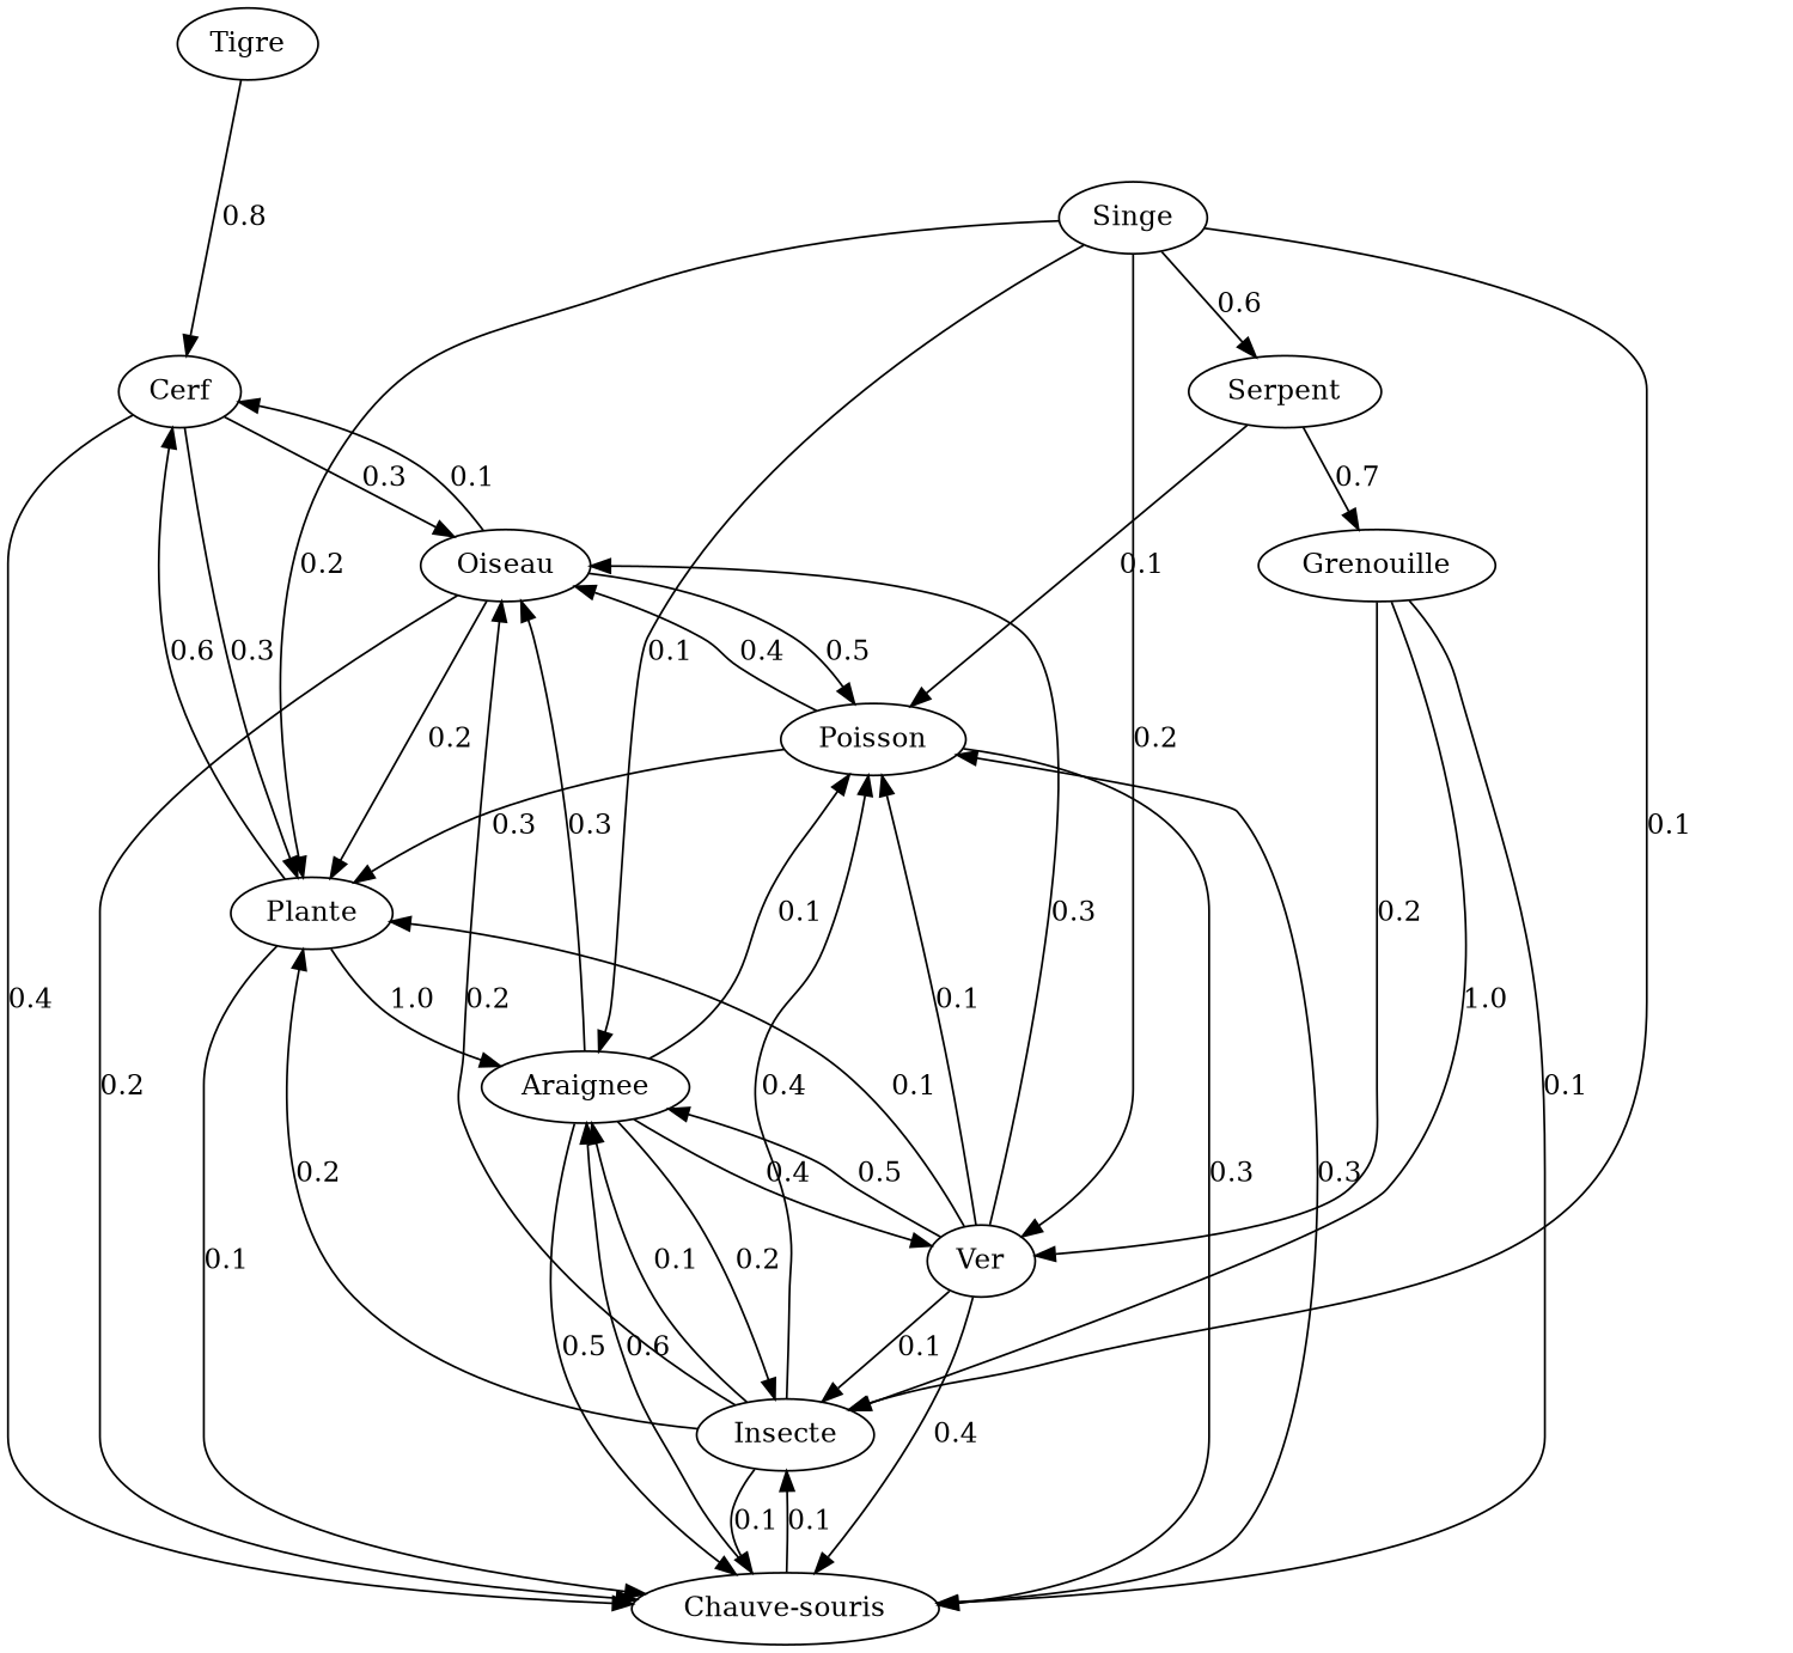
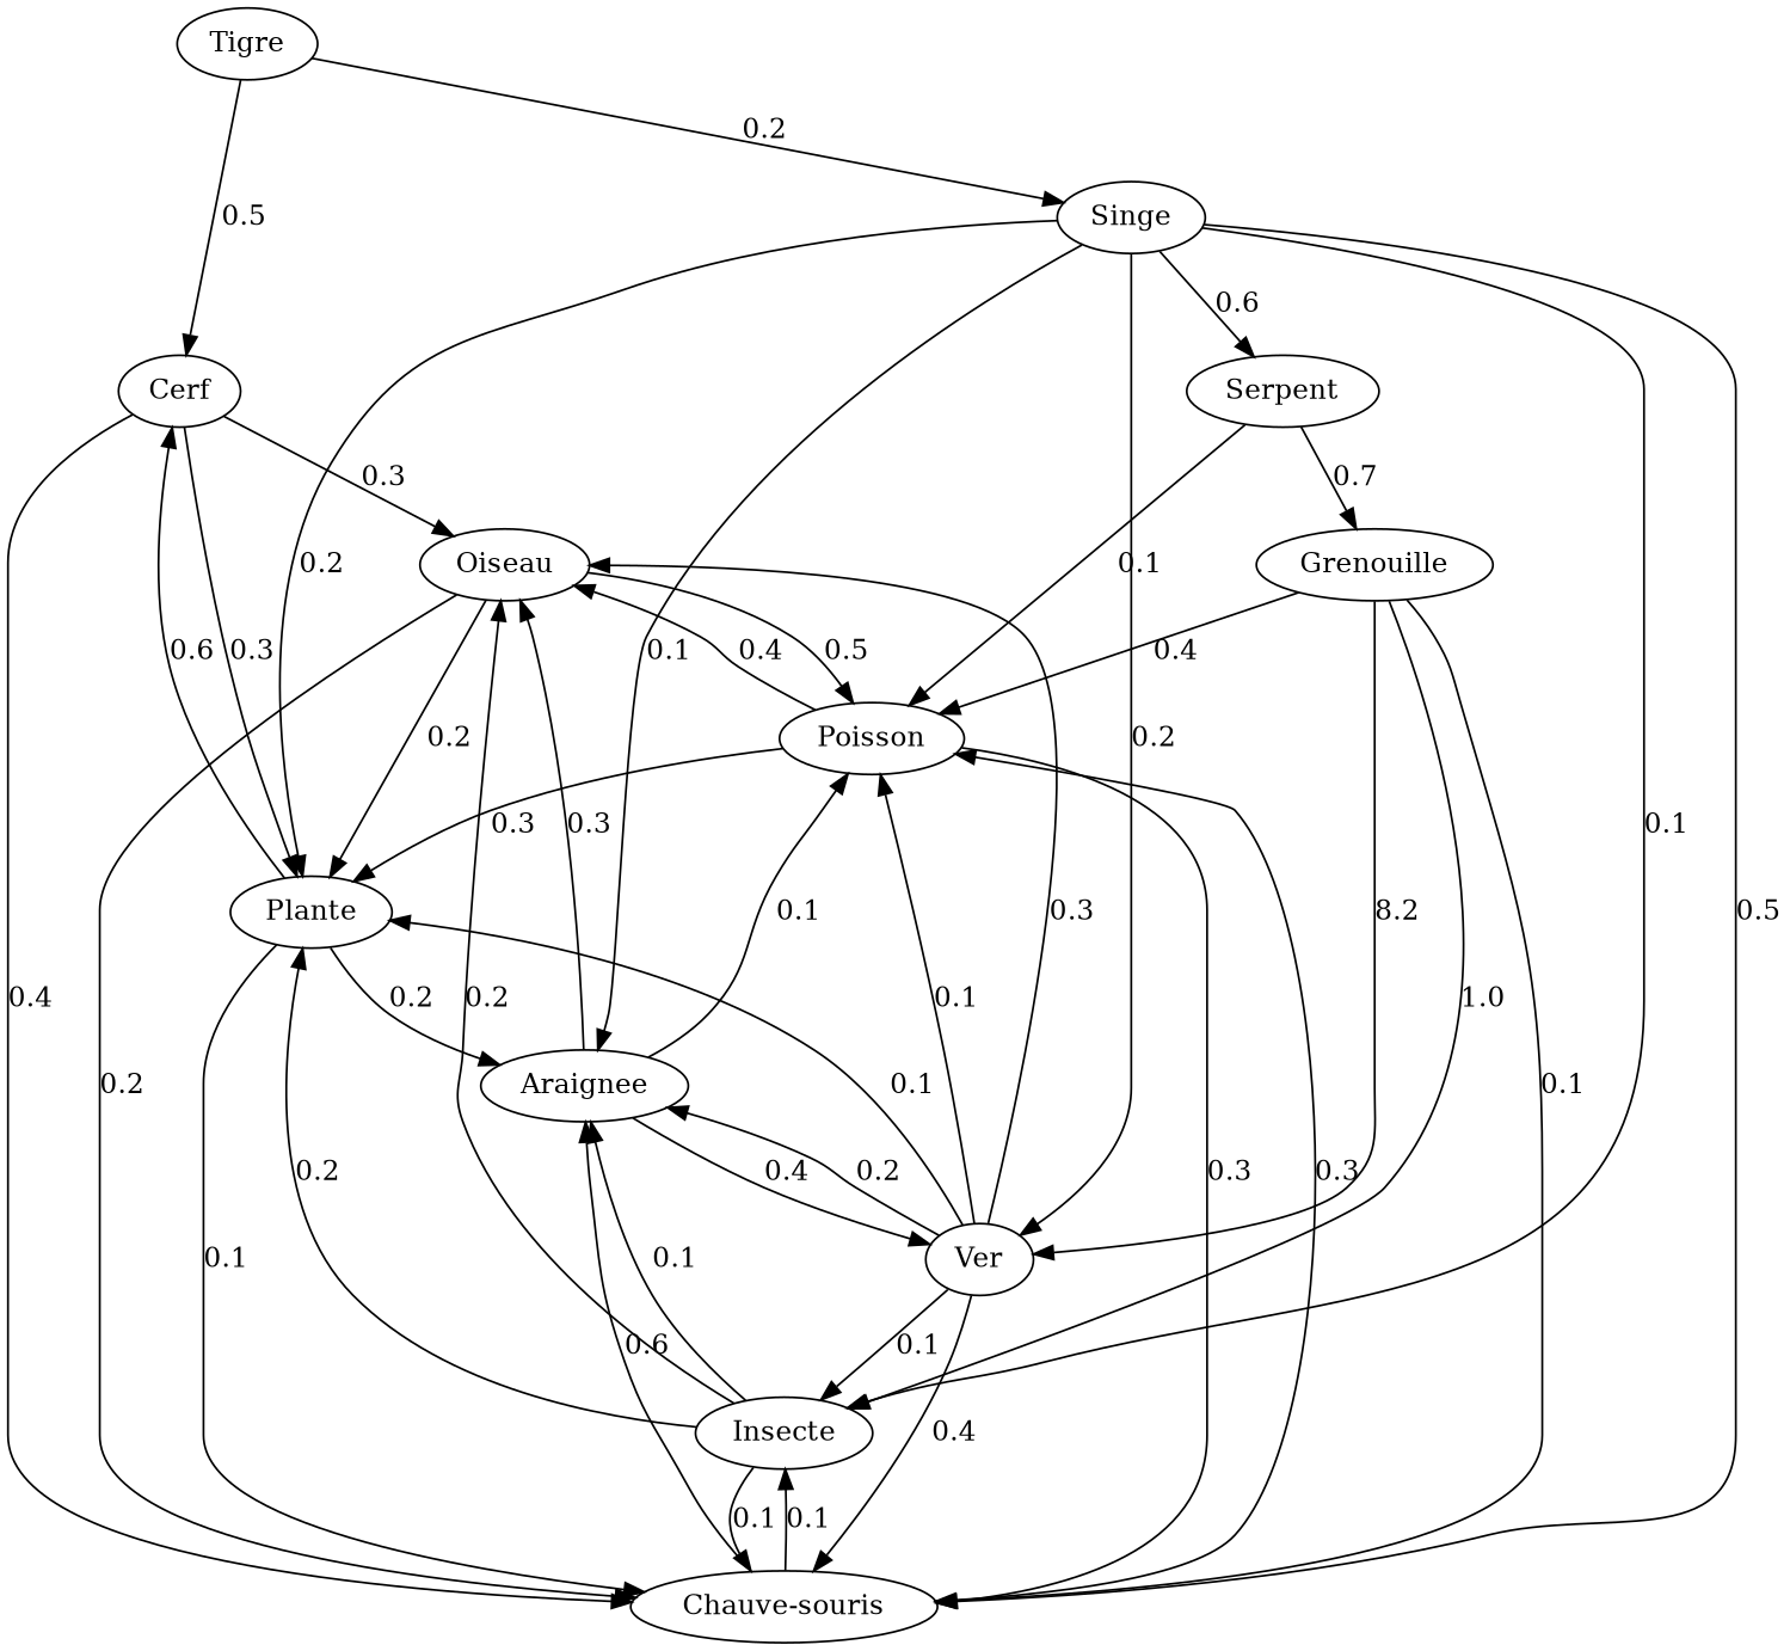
  digraph {
    Tigre
    Cerf
    Singe
    Oiseau
    "Chauve-souris"
    Plante
    Serpent
    Insecte
    Araignee
    Ver
    Poisson
    Grenouille
-   Tigre -> Cerf [label=0.8]
+   Tigre -> Cerf [label=0.5]
+   Tigre -> Singe [label=0.2]
    Cerf -> Oiseau [label=0.3]
    Cerf -> "Chauve-souris" [label=0.4]
    Cerf -> Plante [label=0.3]
    Singe -> Plante [label=0.2]
    Singe -> Serpent [label=0.6]
    Singe -> Insecte [label=0.1]
    Singe -> Araignee [label=0.1]
    Singe -> Ver [label=0.2]
-   Oiseau -> Cerf [label=0.1]
    Oiseau -> "Chauve-souris" [label=0.2]
    Oiseau -> Plante [label=0.2]
    Oiseau -> Poisson [label=0.5]
    "Chauve-souris" -> Insecte [label=0.1]
    "Chauve-souris" -> Araignee [label=0.6]
    "Chauve-souris" -> Poisson [label=0.3]
    Plante -> Cerf [label=0.6]
    Plante -> "Chauve-souris" [label=0.1]
-   Plante -> Araignee [label=1.0]
+   Plante -> Araignee [label=0.2]
    Serpent -> Poisson [label=0.1]
    Serpent -> Grenouille [label=0.7]
    Insecte -> Oiseau [label=0.2]
    Insecte -> "Chauve-souris" [label=0.1]
    Insecte -> Plante [label=0.2]
    Insecte -> Araignee [label=0.1]
-   Insecte -> Poisson [label=0.4]
+   Grenouille -> Poisson [label=0.4]
    Araignee -> Oiseau [label=0.3]
-   Araignee -> "Chauve-souris" [label=0.5]
-   Araignee -> Insecte [label=0.2]
+   Singe -> "Chauve-souris" [label=0.5]
    Araignee -> Ver [label=0.4]
    Araignee -> Poisson [label=0.1]
    Ver -> Oiseau [label=0.3]
    Ver -> "Chauve-souris" [label=0.4]
    Ver -> Plante [label=0.1]
    Ver -> Insecte [label=0.1]
-   Ver -> Araignee [label=0.5]
+   Ver -> Araignee [label=0.2]
    Ver -> Poisson [label=0.1]
    Poisson -> Oiseau [label=0.4]
    Poisson -> "Chauve-souris" [label=0.3]
    Poisson -> Plante [label=0.3]
    Grenouille -> "Chauve-souris" [label=0.1]
    Grenouille -> Insecte [label=1.0]
-   Grenouille -> Ver [label=0.2]
+   Grenouille -> Ver [label=8.2]
  }
